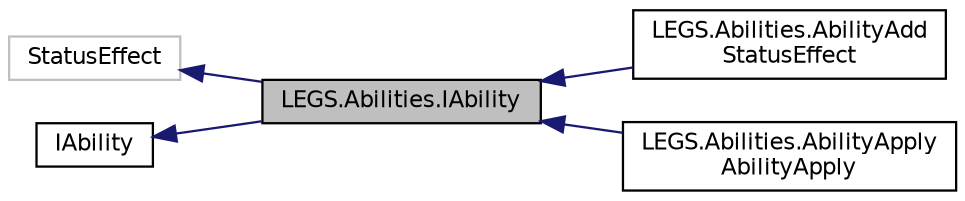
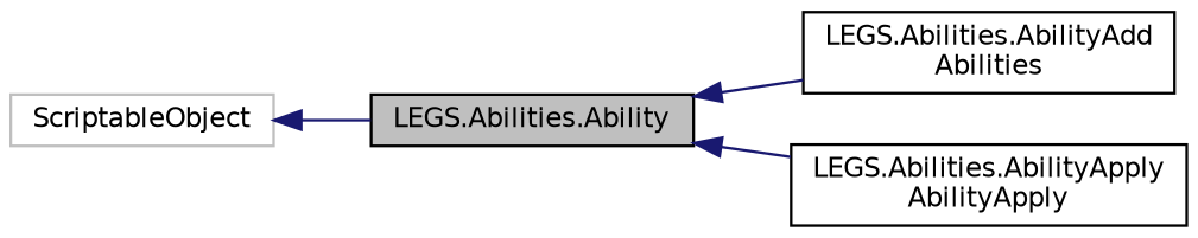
  digraph {
    rankdir=LR
    node [color=black fillcolor=white fontname=Helvetica fontsize=10 shape=record style=filled]
    edge [color=midnightblue dir=back fontname=Helvetica fontsize=10 labelfontname=Helvetica labelfontsize=10 style=solid]
-   n1 [fillcolor=grey75 fontcolor=black height=0.2 label="LEGS.Abilities.IAbility" width=0.4]
-   n2 [height=0.2 label="LEGS.Abilities.AbilityAdd\lStatusEffect" width=0.4]
+   n1 [fillcolor=grey75 fontcolor=black height=0.2 label="LEGS.Abilities.Ability" width=0.4]
+   n2 [height=0.2 label="LEGS.Abilities.AbilityAdd\lAbilities" width=0.4]
    n3 [height=0.2 label="LEGS.Abilities.AbilityApply\lAbilityApply" width=0.4]
-   n4 [color=grey75 height=0.2 label=StatusEffect width=0.4]
-   n5 [height=0.2 label=IAbility width=0.4]
+   n4 [color=grey75 height=0.2 label=ScriptableObject width=0.4]
    n1 -> n2
    n1 -> n3
    n4 -> n1
-   n5 -> n1
  }
